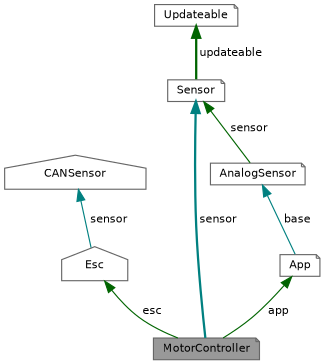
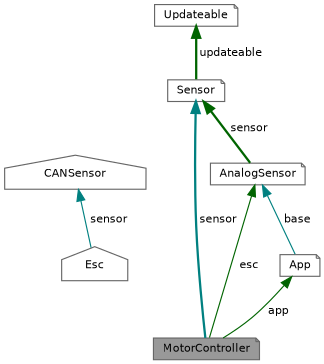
  digraph {
    fontname="DejaVu Sans"
    node [color=gray40 fillcolor=white fontname="DejaVu Sans" fontsize=10 shape=note style=filled]
    edge [color=darkgreen dir=back fontname="DejaVu Sans" fontsize=10 labelfontname=Helvetica labelfontsize=10 style=solid]
    n1 [fillcolor=grey60 fontcolor=black height=0.2 label=MotorController width=0.4]
    n2 [height=0.2 label=Esc shape=house width=0.4]
    n3 [height=0.2 label=CANSensor shape=house width=0.4]
    n4 [height=0.2 label=Sensor width=0.4]
    n5 [height=0.2 label=AnalogSensor width=0.4]
    n6 [height=0.2 label=App width=0.4]
    n7 [height=0.2 label=Updateable width=0.4]
-   n2 -> n1 [label=" esc"]
+   n5 -> n1 [label=" esc"]
    n3 -> n2 [color=teal label=" sensor"]
    n4 -> n1 [color=teal label=" sensor" style=bold]
-   n4 -> n5 [label=" sensor"]
+   n4 -> n5 [label=" sensor" style=bold]
    n5 -> n6 [color=teal label=" base"]
    n6 -> n1 [label=" app"]
    n7 -> n4 [label=" updateable" style=bold]
  }
